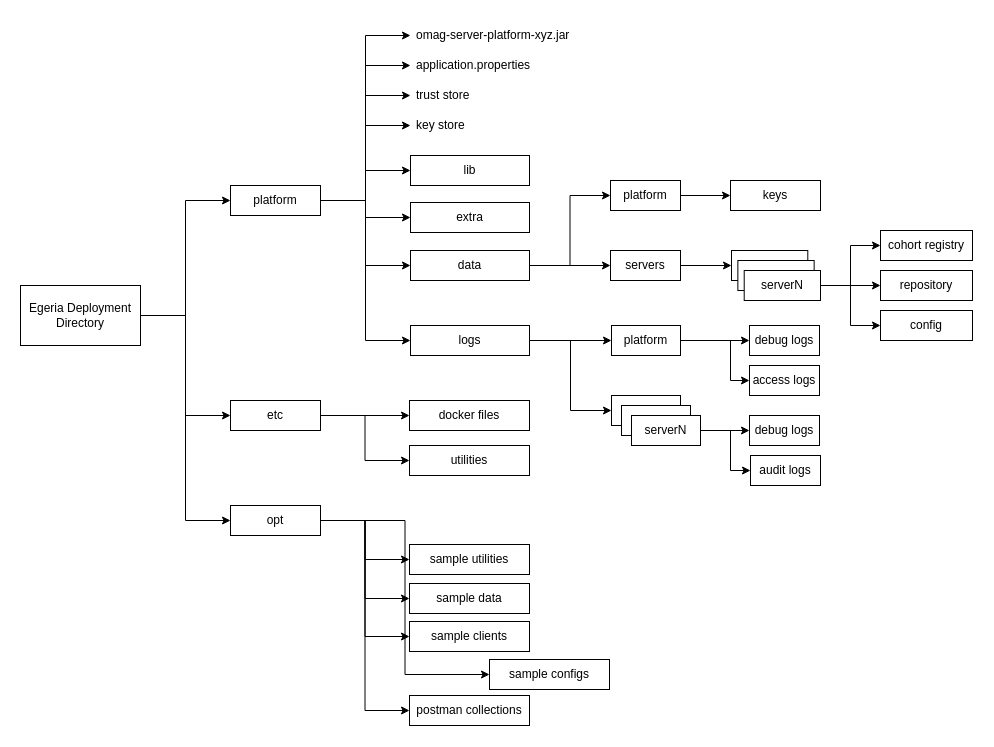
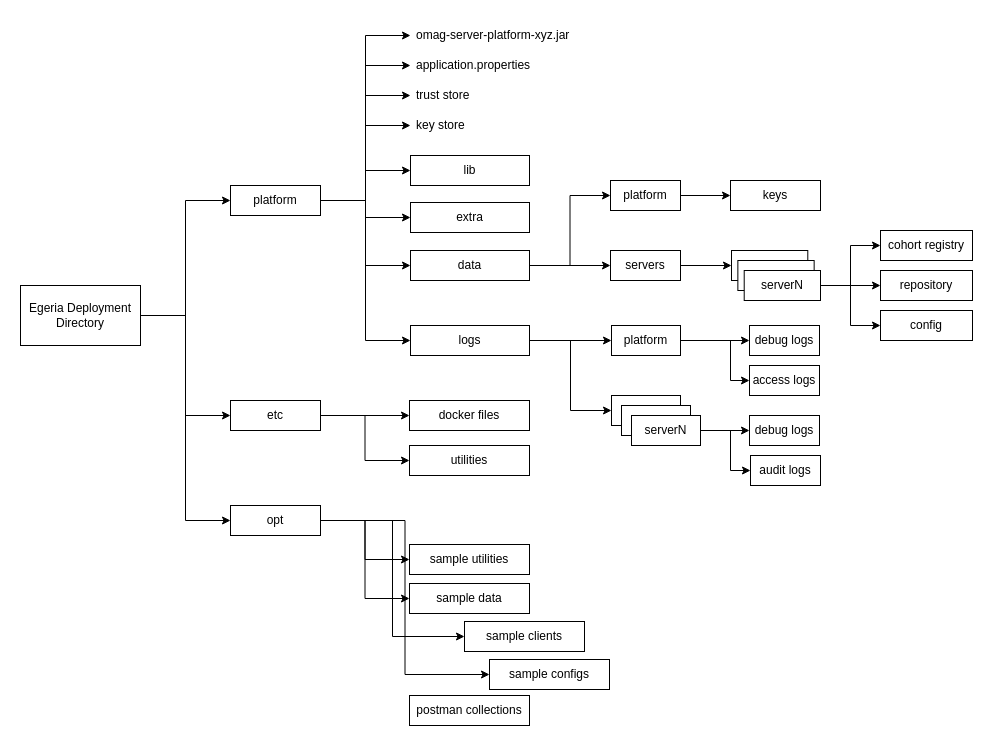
  <mxCell id="0" />
  <mxCell id="1" parent="0" />
  <mxCell id="2" style="edgeStyle=orthogonalEdgeStyle;rounded=0;orthogonalLoop=1;jettySize=auto;html=1;exitX=1;exitY=0.5;exitDx=0;exitDy=0;entryX=0;entryY=0.5;entryDx=0;entryDy=0;" parent="1" source="5" target="57" edge="1"><mxGeometry relative="1" as="geometry" /></mxCell>
  <mxCell id="3" style="edgeStyle=orthogonalEdgeStyle;rounded=0;orthogonalLoop=1;jettySize=auto;html=1;exitX=1;exitY=0.5;exitDx=0;exitDy=0;entryX=0;entryY=0.5;entryDx=0;entryDy=0;" parent="1" source="5" target="17" edge="1"><mxGeometry relative="1" as="geometry" /></mxCell>
  <mxCell id="4" style="edgeStyle=orthogonalEdgeStyle;rounded=0;orthogonalLoop=1;jettySize=auto;html=1;exitX=1;exitY=0.5;exitDx=0;exitDy=0;entryX=0;entryY=0.5;entryDx=0;entryDy=0;" parent="1" source="5" target="42" edge="1"><mxGeometry relative="1" as="geometry" /></mxCell>
  <mxCell id="5" value="Egeria Deployment Directory" style="rounded=0;whiteSpace=wrap;html=1;" parent="1" vertex="1"><mxGeometry x="20" y="285" width="120" height="60" as="geometry" /></mxCell>
  <mxCell id="6" style="edgeStyle=orthogonalEdgeStyle;rounded=0;orthogonalLoop=1;jettySize=auto;html=1;exitX=1;exitY=0.5;exitDx=0;exitDy=0;" parent="1" source="8" target="23" edge="1"><mxGeometry relative="1" as="geometry" /></mxCell>
  <mxCell id="7" style="edgeStyle=orthogonalEdgeStyle;rounded=0;orthogonalLoop=1;jettySize=auto;html=1;exitX=1;exitY=0.5;exitDx=0;exitDy=0;entryX=0;entryY=0.5;entryDx=0;entryDy=0;" parent="1" source="8" target="22" edge="1"><mxGeometry relative="1" as="geometry" /></mxCell>
  <mxCell id="8" value="data" style="rounded=0;whiteSpace=wrap;html=1;" parent="1" vertex="1"><mxGeometry x="410" y="250" width="119" height="30" as="geometry" /></mxCell>
  <mxCell id="9" style="edgeStyle=orthogonalEdgeStyle;rounded=0;orthogonalLoop=1;jettySize=auto;html=1;exitX=1;exitY=0.5;exitDx=0;exitDy=0;entryX=0;entryY=0.5;entryDx=0;entryDy=0;" parent="1" source="17" target="20" edge="1"><mxGeometry relative="1" as="geometry" /></mxCell>
  <mxCell id="10" style="edgeStyle=orthogonalEdgeStyle;rounded=0;orthogonalLoop=1;jettySize=auto;html=1;exitX=1;exitY=0.5;exitDx=0;exitDy=0;entryX=0;entryY=0.5;entryDx=0;entryDy=0;" parent="1" source="17" target="30" edge="1"><mxGeometry relative="1" as="geometry" /></mxCell>
  <mxCell id="11" style="edgeStyle=orthogonalEdgeStyle;rounded=0;orthogonalLoop=1;jettySize=auto;html=1;exitX=1;exitY=0.5;exitDx=0;exitDy=0;entryX=0;entryY=0.5;entryDx=0;entryDy=0;" parent="1" source="17" target="53" edge="1"><mxGeometry relative="1" as="geometry" /></mxCell>
  <mxCell id="12" style="edgeStyle=orthogonalEdgeStyle;rounded=0;orthogonalLoop=1;jettySize=auto;html=1;exitX=1;exitY=0.5;exitDx=0;exitDy=0;" parent="1" source="17" target="18" edge="1"><mxGeometry relative="1" as="geometry" /></mxCell>
  <mxCell id="13" style="edgeStyle=orthogonalEdgeStyle;rounded=0;orthogonalLoop=1;jettySize=auto;html=1;exitX=1;exitY=0.5;exitDx=0;exitDy=0;" parent="1" source="17" target="19" edge="1"><mxGeometry relative="1" as="geometry" /></mxCell>
  <mxCell id="14" style="edgeStyle=orthogonalEdgeStyle;rounded=0;orthogonalLoop=1;jettySize=auto;html=1;exitX=1;exitY=0.5;exitDx=0;exitDy=0;entryX=0;entryY=0.5;entryDx=0;entryDy=0;" parent="1" source="17" target="54" edge="1"><mxGeometry relative="1" as="geometry" /></mxCell>
  <mxCell id="15" style="edgeStyle=orthogonalEdgeStyle;rounded=0;orthogonalLoop=1;jettySize=auto;html=1;exitX=1;exitY=0.5;exitDx=0;exitDy=0;entryX=0;entryY=0.5;entryDx=0;entryDy=0;" parent="1" source="17" target="8" edge="1"><mxGeometry relative="1" as="geometry" /></mxCell>
  <mxCell id="16" style="edgeStyle=orthogonalEdgeStyle;rounded=0;orthogonalLoop=1;jettySize=auto;html=1;exitX=1;exitY=0.5;exitDx=0;exitDy=0;entryX=0;entryY=0.5;entryDx=0;entryDy=0;" parent="1" source="17" target="63" edge="1"><mxGeometry relative="1" as="geometry" /></mxCell>
  <mxCell id="17" value="platform" style="rounded=0;whiteSpace=wrap;html=1;" parent="1" vertex="1"><mxGeometry x="230" y="185" width="90" height="30" as="geometry" /></mxCell>
  <mxCell id="18" value="lib" style="rounded=0;whiteSpace=wrap;html=1;" parent="1" vertex="1"><mxGeometry x="410" y="155" width="119" height="30" as="geometry" /></mxCell>
  <mxCell id="19" value="extra" style="rounded=0;whiteSpace=wrap;html=1;" parent="1" vertex="1"><mxGeometry x="410" y="202" width="119" height="30" as="geometry" /></mxCell>
  <mxCell id="20" value="omag-server-platform-xyz.jar" style="rounded=0;whiteSpace=wrap;html=1;strokeColor=none;align=left;spacingLeft=4;" parent="1" vertex="1"><mxGeometry x="410" y="20" width="170" height="30" as="geometry" /></mxCell>
  <mxCell id="21" style="edgeStyle=orthogonalEdgeStyle;rounded=0;orthogonalLoop=1;jettySize=auto;html=1;exitX=1;exitY=0.5;exitDx=0;exitDy=0;entryX=0;entryY=0.5;entryDx=0;entryDy=0;" parent="1" source="22" target="29" edge="1"><mxGeometry relative="1" as="geometry"><mxPoint x="715" y="195" as="targetPoint" /></mxGeometry></mxCell>
  <mxCell id="22" value="platform" style="rounded=0;whiteSpace=wrap;html=1;" parent="1" vertex="1"><mxGeometry x="610" y="180" width="70" height="30" as="geometry" /></mxCell>
  <mxCell id="23" value="servers" style="rounded=0;whiteSpace=wrap;html=1;" parent="1" vertex="1"><mxGeometry x="610" y="250" width="70" height="30" as="geometry" /></mxCell>
  <mxCell id="24" value="" style="group" parent="1" vertex="1" connectable="0"><mxGeometry x="731" y="250" width="89" height="50" as="geometry" /></mxCell>
  <mxCell id="25" value="server1" style="rounded=0;whiteSpace=wrap;html=1;" parent="24" vertex="1"><mxGeometry width="76.286" height="30" as="geometry" /></mxCell>
  <mxCell id="26" value="server1" style="rounded=0;whiteSpace=wrap;html=1;" parent="24" vertex="1"><mxGeometry x="6.357" y="10" width="76.286" height="30" as="geometry" /></mxCell>
  <mxCell id="27" value="serverN" style="rounded=0;whiteSpace=wrap;html=1;" parent="24" vertex="1"><mxGeometry x="12.714" y="20" width="76.286" height="30" as="geometry" /></mxCell>
  <mxCell id="28" value="" style="endArrow=classic;html=1;rounded=0;entryX=0;entryY=0.5;entryDx=0;entryDy=0;exitX=1;exitY=0.5;exitDx=0;exitDy=0;" parent="1" source="23" target="25" edge="1"><mxGeometry width="50" height="50" relative="1" as="geometry"><mxPoint x="565" y="380" as="sourcePoint" /><mxPoint x="615" y="330" as="targetPoint" /></mxGeometry></mxCell>
  <mxCell id="29" value="keys" style="rounded=0;whiteSpace=wrap;html=1;" parent="1" vertex="1"><mxGeometry x="730" y="180" width="90" height="30" as="geometry" /></mxCell>
  <mxCell id="30" value="application.properties" style="rounded=0;whiteSpace=wrap;html=1;strokeColor=none;align=left;spacingLeft=4;" parent="1" vertex="1"><mxGeometry x="410" y="50" width="130" height="30" as="geometry" /></mxCell>
- <mxCell id="31" value="sample clients" style="rounded=0;whiteSpace=wrap;html=1;" parent="1" vertex="1"><mxGeometry x="409" y="621" width="120" height="30" as="geometry" /></mxCell>
+ <mxCell id="31" value="sample clients" style="rounded=0;whiteSpace=wrap;html=1;" parent="1" vertex="1"><mxGeometry x="464" y="621" width="120" height="30" as="geometry" /></mxCell>
  <mxCell id="32" style="edgeStyle=orthogonalEdgeStyle;rounded=0;orthogonalLoop=1;jettySize=auto;html=1;exitX=1;exitY=0.5;exitDx=0;exitDy=0;entryX=0;entryY=0.5;entryDx=0;entryDy=0;" parent="1" source="34" target="50" edge="1"><mxGeometry relative="1" as="geometry"><Array as="points"><mxPoint x="730" y="340" /><mxPoint x="730" y="380" /></Array></mxGeometry></mxCell>
  <mxCell id="33" style="edgeStyle=orthogonalEdgeStyle;rounded=0;orthogonalLoop=1;jettySize=auto;html=1;exitX=1;exitY=0.5;exitDx=0;exitDy=0;entryX=0;entryY=0.5;entryDx=0;entryDy=0;" parent="1" source="34" target="49" edge="1"><mxGeometry relative="1" as="geometry" /></mxCell>
  <mxCell id="34" value="platform" style="rounded=0;whiteSpace=wrap;html=1;" parent="1" vertex="1"><mxGeometry x="611" y="325" width="69" height="30" as="geometry" /></mxCell>
  <mxCell id="35" value="repository" style="rounded=0;whiteSpace=wrap;html=1;" parent="1" vertex="1"><mxGeometry x="880" y="270" width="92" height="30" as="geometry" /></mxCell>
  <mxCell id="36" value="config" style="rounded=0;whiteSpace=wrap;html=1;" parent="1" vertex="1"><mxGeometry x="880" y="310" width="92" height="30" as="geometry" /></mxCell>
  <mxCell id="37" value="cohort registry" style="rounded=0;whiteSpace=wrap;html=1;" parent="1" vertex="1"><mxGeometry x="880" y="230" width="92" height="30" as="geometry" /></mxCell>
  <mxCell id="38" value="sample data" style="rounded=0;whiteSpace=wrap;html=1;" parent="1" vertex="1"><mxGeometry x="409" y="583" width="120" height="30" as="geometry" /></mxCell>
  <mxCell id="39" style="edgeStyle=orthogonalEdgeStyle;rounded=0;orthogonalLoop=1;jettySize=auto;html=1;exitX=1;exitY=0.5;exitDx=0;exitDy=0;entryX=0;entryY=0.5;entryDx=0;entryDy=0;" parent="1" source="42" target="38" edge="1"><mxGeometry relative="1" as="geometry" /></mxCell>
  <mxCell id="40" style="edgeStyle=orthogonalEdgeStyle;rounded=0;orthogonalLoop=1;jettySize=auto;html=1;exitX=1;exitY=0.5;exitDx=0;exitDy=0;entryX=0;entryY=0.5;entryDx=0;entryDy=0;" parent="1" source="42" target="31" edge="1"><mxGeometry relative="1" as="geometry" /></mxCell>
  <mxCell id="41" style="edgeStyle=orthogonalEdgeStyle;rounded=0;orthogonalLoop=1;jettySize=auto;html=1;exitX=1;exitY=0.5;exitDx=0;exitDy=0;entryX=0;entryY=0.5;entryDx=0;entryDy=0;" parent="1" source="42" target="60" edge="1"><mxGeometry relative="1" as="geometry" /></mxCell>
  <mxCell id="42" value="opt" style="rounded=0;whiteSpace=wrap;html=1;" parent="1" vertex="1"><mxGeometry x="230" y="505" width="90" height="30" as="geometry" /></mxCell>
  <mxCell id="43" style="edgeStyle=orthogonalEdgeStyle;rounded=0;orthogonalLoop=1;jettySize=auto;html=1;exitX=1;exitY=0.5;exitDx=0;exitDy=0;entryX=0;entryY=0.5;entryDx=0;entryDy=0;" parent="1" source="27" target="35" edge="1"><mxGeometry relative="1" as="geometry" /></mxCell>
  <mxCell id="44" value="debug logs" style="rounded=0;whiteSpace=wrap;html=1;" parent="1" vertex="1"><mxGeometry x="749" y="415" width="70" height="30" as="geometry" /></mxCell>
  <mxCell id="45" value="serverN" style="rounded=0;whiteSpace=wrap;html=1;" parent="1" vertex="1"><mxGeometry x="611" y="395" width="69" height="30" as="geometry" /></mxCell>
  <mxCell id="46" style="edgeStyle=orthogonalEdgeStyle;rounded=0;orthogonalLoop=1;jettySize=auto;html=1;exitX=1;exitY=0.5;exitDx=0;exitDy=0;entryX=0;entryY=0.5;entryDx=0;entryDy=0;" parent="1" source="48" target="44" edge="1"><mxGeometry relative="1" as="geometry" /></mxCell>
  <mxCell id="47" value="serverN" style="rounded=0;whiteSpace=wrap;html=1;" parent="1" vertex="1"><mxGeometry x="621" y="405" width="69" height="30" as="geometry" /></mxCell>
  <mxCell id="48" value="serverN" style="rounded=0;whiteSpace=wrap;html=1;" parent="1" vertex="1"><mxGeometry x="631" y="415" width="69" height="30" as="geometry" /></mxCell>
  <mxCell id="49" value="debug logs" style="rounded=0;whiteSpace=wrap;html=1;" parent="1" vertex="1"><mxGeometry x="749" y="325" width="70" height="30" as="geometry" /></mxCell>
  <mxCell id="50" value="access logs" style="rounded=0;whiteSpace=wrap;html=1;" parent="1" vertex="1"><mxGeometry x="749" y="365" width="70" height="30" as="geometry" /></mxCell>
  <mxCell id="51" style="edgeStyle=orthogonalEdgeStyle;rounded=0;orthogonalLoop=1;jettySize=auto;html=1;exitX=1;exitY=0.5;exitDx=0;exitDy=0;entryX=0;entryY=0.5;entryDx=0;entryDy=0;" parent="1" source="27" target="37" edge="1"><mxGeometry relative="1" as="geometry" /></mxCell>
  <mxCell id="52" style="edgeStyle=orthogonalEdgeStyle;rounded=0;orthogonalLoop=1;jettySize=auto;html=1;exitX=1;exitY=0.5;exitDx=0;exitDy=0;entryX=0;entryY=0.5;entryDx=0;entryDy=0;" parent="1" source="27" target="36" edge="1"><mxGeometry relative="1" as="geometry" /></mxCell>
  <mxCell id="53" value="trust store" style="rounded=0;whiteSpace=wrap;html=1;strokeColor=none;align=left;spacingLeft=4;" parent="1" vertex="1"><mxGeometry x="410" y="80" width="80" height="30" as="geometry" /></mxCell>
  <mxCell id="54" value="key store" style="rounded=0;whiteSpace=wrap;html=1;strokeColor=none;align=left;spacingLeft=4;" parent="1" vertex="1"><mxGeometry x="410" y="110" width="70" height="30" as="geometry" /></mxCell>
  <mxCell id="55" style="edgeStyle=orthogonalEdgeStyle;rounded=0;orthogonalLoop=1;jettySize=auto;html=1;exitX=1;exitY=0.5;exitDx=0;exitDy=0;entryX=0;entryY=0.5;entryDx=0;entryDy=0;" parent="1" source="57" target="58" edge="1"><mxGeometry relative="1" as="geometry" /></mxCell>
  <mxCell id="56" style="edgeStyle=orthogonalEdgeStyle;rounded=0;orthogonalLoop=1;jettySize=auto;html=1;exitX=1;exitY=0.5;exitDx=0;exitDy=0;entryX=0;entryY=0.5;entryDx=0;entryDy=0;" parent="1" source="57" target="59" edge="1"><mxGeometry relative="1" as="geometry" /></mxCell>
  <mxCell id="57" value="etc" style="rounded=0;whiteSpace=wrap;html=1;" parent="1" vertex="1"><mxGeometry x="230" y="400" width="90" height="30" as="geometry" /></mxCell>
  <mxCell id="58" value="docker files" style="rounded=0;whiteSpace=wrap;html=1;" parent="1" vertex="1"><mxGeometry x="409" y="400" width="120" height="30" as="geometry" /></mxCell>
  <mxCell id="59" value="utilities" style="rounded=0;whiteSpace=wrap;html=1;" parent="1" vertex="1"><mxGeometry x="409" y="445" width="120" height="30" as="geometry" /></mxCell>
  <mxCell id="60" value="sample utilities" style="rounded=0;whiteSpace=wrap;html=1;" parent="1" vertex="1"><mxGeometry x="409" y="544" width="120" height="30" as="geometry" /></mxCell>
  <mxCell id="61" style="edgeStyle=orthogonalEdgeStyle;rounded=0;orthogonalLoop=1;jettySize=auto;html=1;exitX=1;exitY=0.5;exitDx=0;exitDy=0;entryX=0;entryY=0.5;entryDx=0;entryDy=0;" parent="1" source="63" target="45" edge="1"><mxGeometry relative="1" as="geometry"><Array as="points"><mxPoint x="570" y="340" /><mxPoint x="570" y="410" /></Array></mxGeometry></mxCell>
  <mxCell id="62" style="edgeStyle=orthogonalEdgeStyle;rounded=0;orthogonalLoop=1;jettySize=auto;html=1;exitX=1;exitY=0.5;exitDx=0;exitDy=0;entryX=0;entryY=0.5;entryDx=0;entryDy=0;" parent="1" source="63" target="34" edge="1"><mxGeometry relative="1" as="geometry" /></mxCell>
  <mxCell id="63" value="logs" style="rounded=0;whiteSpace=wrap;html=1;" parent="1" vertex="1"><mxGeometry x="410" y="325" width="119" height="30" as="geometry" /></mxCell>
  <mxCell id="64" value="postman collections" style="rounded=0;whiteSpace=wrap;html=1;" parent="1" vertex="1"><mxGeometry x="409" y="695" width="120" height="30" as="geometry" /></mxCell>
- <mxCell id="65" style="edgeStyle=orthogonalEdgeStyle;rounded=0;orthogonalLoop=1;jettySize=auto;html=1;exitX=1;exitY=0.5;exitDx=0;exitDy=0;entryX=0;entryY=0.5;entryDx=0;entryDy=0;" parent="1" source="42" target="64" edge="1"><mxGeometry relative="1" as="geometry"><mxPoint x="329" y="635" as="sourcePoint" /></mxGeometry></mxCell>
  <mxCell id="66" value="sample configs" style="rounded=0;whiteSpace=wrap;html=1;" parent="1" vertex="1"><mxGeometry x="489" y="659" width="120" height="30" as="geometry" /></mxCell>
  <mxCell id="67" style="edgeStyle=orthogonalEdgeStyle;rounded=0;orthogonalLoop=1;jettySize=auto;html=1;exitX=1;exitY=0.5;exitDx=0;exitDy=0;entryX=0;entryY=0.5;entryDx=0;entryDy=0;" parent="1" source="42" target="66" edge="1"><mxGeometry relative="1" as="geometry"><mxPoint x="320" y="555" as="sourcePoint" /></mxGeometry></mxCell>
  <mxCell id="68" value="audit logs" style="rounded=0;whiteSpace=wrap;html=1;" parent="1" vertex="1"><mxGeometry x="750" y="455" width="70" height="30" as="geometry" /></mxCell>
  <mxCell id="69" style="edgeStyle=orthogonalEdgeStyle;rounded=0;orthogonalLoop=1;jettySize=auto;html=1;exitX=1;exitY=0.5;exitDx=0;exitDy=0;entryX=0;entryY=0.5;entryDx=0;entryDy=0;" parent="1" source="48" target="68" edge="1"><mxGeometry relative="1" as="geometry"><mxPoint x="701" y="470" as="sourcePoint" /><Array as="points"><mxPoint x="730" y="430" /><mxPoint x="730" y="470" /></Array></mxGeometry></mxCell>
